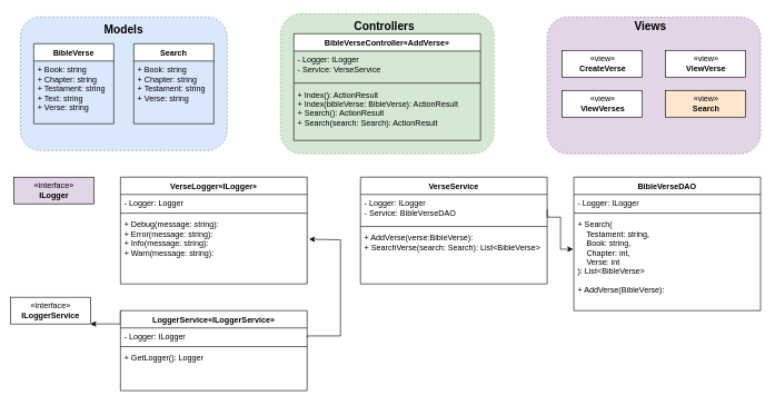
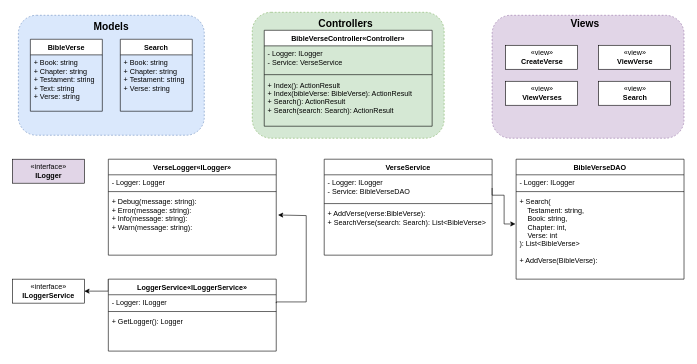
  <mxCell id="0" />
  <mxCell id="1" parent="0" />
  <mxCell id="2" value="«interface»&lt;br&gt;&lt;b&gt;ILogger&lt;/b&gt;" style="html=1;fillColor=#e1d5e7;" vertex="1" parent="1"><mxGeometry x="20" y="265" width="120" height="40" as="geometry" /></mxCell>
- <mxCell id="3" value="«interface»&lt;br&gt;&lt;b&gt;ILoggerService&lt;/b&gt;" style="html=1;" vertex="1" parent="1"><mxGeometry x="15" y="445" width="120" height="40" as="geometry" /></mxCell>
+ <mxCell id="3" value="«interface»&lt;br&gt;&lt;b&gt;ILoggerService&lt;/b&gt;" style="html=1;" vertex="1" parent="1"><mxGeometry x="20" y="465" width="120" height="40" as="geometry" /></mxCell>
  <mxCell id="4" value="VerseLogger«ILogger»" style="swimlane;fontStyle=1;align=center;verticalAlign=top;childLayout=stackLayout;horizontal=1;startSize=26;horizontalStack=0;resizeParent=1;resizeParentMax=0;resizeLast=0;collapsible=1;marginBottom=0;" vertex="1" parent="1"><mxGeometry x="180" y="265" width="280" height="160" as="geometry" /></mxCell>
  <mxCell id="5" value="- Logger: Logger" style="text;strokeColor=none;fillColor=none;align=left;verticalAlign=top;spacingLeft=4;spacingRight=4;overflow=hidden;rotatable=0;points=[[0,0.5],[1,0.5]];portConstraint=eastwest;" vertex="1" parent="4"><mxGeometry y="26" width="280" height="24" as="geometry" /></mxCell>
  <mxCell id="6" value="" style="line;strokeWidth=1;fillColor=none;align=left;verticalAlign=middle;spacingTop=-1;spacingLeft=3;spacingRight=3;rotatable=0;labelPosition=right;points=[];portConstraint=eastwest;" vertex="1" parent="4"><mxGeometry y="50" width="280" height="8" as="geometry" /></mxCell>
  <mxCell id="7" value="+ Debug(message: string):&#10;+ Error(message: string):&#10;+ Info(message: string):&#10;+ Warn(message: string):" style="text;strokeColor=none;fillColor=none;align=left;verticalAlign=top;spacingLeft=4;spacingRight=4;overflow=hidden;rotatable=0;points=[[0,0.5],[1,0.5]];portConstraint=eastwest;" vertex="1" parent="4"><mxGeometry y="58" width="280" height="102" as="geometry" /></mxCell>
  <mxCell id="8" value="VerseService" style="swimlane;fontStyle=1;align=center;verticalAlign=top;childLayout=stackLayout;horizontal=1;startSize=26;horizontalStack=0;resizeParent=1;resizeParentMax=0;resizeLast=0;collapsible=1;marginBottom=0;" vertex="1" parent="1"><mxGeometry x="540" y="265" width="280" height="160" as="geometry" /></mxCell>
  <mxCell id="9" value="- Logger: ILogger&#10;- Service: BibleVerseDAO" style="text;strokeColor=none;fillColor=none;align=left;verticalAlign=top;spacingLeft=4;spacingRight=4;overflow=hidden;rotatable=0;points=[[0,0.5],[1,0.5]];portConstraint=eastwest;" vertex="1" parent="8"><mxGeometry y="26" width="280" height="44" as="geometry" /></mxCell>
  <mxCell id="10" value="" style="line;strokeWidth=1;fillColor=none;align=left;verticalAlign=middle;spacingTop=-1;spacingLeft=3;spacingRight=3;rotatable=0;labelPosition=right;points=[];portConstraint=eastwest;" vertex="1" parent="8"><mxGeometry y="70" width="280" height="8" as="geometry" /></mxCell>
  <mxCell id="11" value="+ AddVerse(verse:BibleVerse): &#10;+ SearchVerse(search: Search): List&lt;BibleVerse&gt;&#10;" style="text;strokeColor=none;fillColor=none;align=left;verticalAlign=top;spacingLeft=4;spacingRight=4;overflow=hidden;rotatable=0;points=[[0,0.5],[1,0.5]];portConstraint=eastwest;" vertex="1" parent="8"><mxGeometry y="78" width="280" height="82" as="geometry" /></mxCell>
  <mxCell id="12" style="edgeStyle=orthogonalEdgeStyle;rounded=0;orthogonalLoop=1;jettySize=auto;html=1;exitX=0;exitY=0;exitDx=0;exitDy=0;fontSize=17;" edge="1" parent="1" source="13" target="3"><mxGeometry relative="1" as="geometry"><Array as="points"><mxPoint x="180" y="485" /></Array></mxGeometry></mxCell>
  <mxCell id="13" value="LoggerService«ILoggerService»" style="swimlane;fontStyle=1;align=center;verticalAlign=top;childLayout=stackLayout;horizontal=1;startSize=26;horizontalStack=0;resizeParent=1;resizeParentMax=0;resizeLast=0;collapsible=1;marginBottom=0;" vertex="1" parent="1"><mxGeometry x="180" y="465" width="280" height="120" as="geometry" /></mxCell>
  <mxCell id="14" value="- Logger: ILogger" style="text;strokeColor=none;fillColor=none;align=left;verticalAlign=top;spacingLeft=4;spacingRight=4;overflow=hidden;rotatable=0;points=[[0,0.5],[1,0.5]];portConstraint=eastwest;" vertex="1" parent="13"><mxGeometry y="26" width="280" height="24" as="geometry" /></mxCell>
  <mxCell id="15" value="" style="line;strokeWidth=1;fillColor=none;align=left;verticalAlign=middle;spacingTop=-1;spacingLeft=3;spacingRight=3;rotatable=0;labelPosition=right;points=[];portConstraint=eastwest;" vertex="1" parent="13"><mxGeometry y="50" width="280" height="8" as="geometry" /></mxCell>
  <mxCell id="16" value="+ GetLogger(): Logger" style="text;strokeColor=none;fillColor=none;align=left;verticalAlign=top;spacingLeft=4;spacingRight=4;overflow=hidden;rotatable=0;points=[[0,0.5],[1,0.5]];portConstraint=eastwest;" vertex="1" parent="13"><mxGeometry y="58" width="280" height="62" as="geometry" /></mxCell>
  <mxCell id="17" value="BibleVerseDAO" style="swimlane;fontStyle=1;align=center;verticalAlign=top;childLayout=stackLayout;horizontal=1;startSize=26;horizontalStack=0;resizeParent=1;resizeParentMax=0;resizeLast=0;collapsible=1;marginBottom=0;" vertex="1" parent="1"><mxGeometry x="860" y="265" width="280" height="200" as="geometry" /></mxCell>
  <mxCell id="18" value="- Logger: ILogger&#10;" style="text;strokeColor=none;fillColor=none;align=left;verticalAlign=top;spacingLeft=4;spacingRight=4;overflow=hidden;rotatable=0;points=[[0,0.5],[1,0.5]];portConstraint=eastwest;" vertex="1" parent="17"><mxGeometry y="26" width="280" height="24" as="geometry" /></mxCell>
  <mxCell id="19" value="" style="line;strokeWidth=1;fillColor=none;align=left;verticalAlign=middle;spacingTop=-1;spacingLeft=3;spacingRight=3;rotatable=0;labelPosition=right;points=[];portConstraint=eastwest;" vertex="1" parent="17"><mxGeometry y="50" width="280" height="8" as="geometry" /></mxCell>
  <mxCell id="20" value="+ Search(&#10;    Testament: string,&#10;    Book: string,&#10;    Chapter: int,&#10;    Verse: int&#10;): List&lt;BibleVerse&gt;&#10;&#10;+ AddVerse(BibleVerse):" style="text;strokeColor=none;fillColor=none;align=left;verticalAlign=top;spacingLeft=4;spacingRight=4;overflow=hidden;rotatable=0;points=[[0,0.5],[1,0.5]];portConstraint=eastwest;" vertex="1" parent="17"><mxGeometry y="58" width="280" height="142" as="geometry" /></mxCell>
  <mxCell id="21" value="" style="rounded=1;whiteSpace=wrap;html=1;dashed=1;fillColor=#dae8fc;strokeColor=#6c8ebf;" vertex="1" parent="1"><mxGeometry x="30" y="25" width="310" height="200" as="geometry" /></mxCell>
  <mxCell id="22" value="Models" style="text;html=1;strokeColor=none;fillColor=none;align=center;verticalAlign=middle;whiteSpace=wrap;rounded=0;dashed=1;fontStyle=1;fontSize=17;" vertex="1" parent="1"><mxGeometry x="30" y="35" width="310" height="20" as="geometry" /></mxCell>
  <mxCell id="23" value="BibleVerse" style="swimlane;fontStyle=1;childLayout=stackLayout;horizontal=1;startSize=26;horizontalStack=0;resizeParent=1;resizeParentMax=0;resizeLast=0;collapsible=1;marginBottom=0;" vertex="1" parent="1"><mxGeometry x="50" y="65" width="120" height="120" as="geometry" /></mxCell>
  <mxCell id="24" value="+ Book: string&#10;+ Chapter: string&#10;+ Testament: string&#10;+ Text: string&#10;+ Verse: string" style="text;align=left;verticalAlign=top;spacingLeft=4;spacingRight=4;overflow=hidden;rotatable=0;points=[[0,0.5],[1,0.5]];portConstraint=eastwest;" vertex="1" parent="23"><mxGeometry y="26" width="120" height="94" as="geometry" /></mxCell>
  <mxCell id="25" value="Search" style="swimlane;fontStyle=1;childLayout=stackLayout;horizontal=1;startSize=26;horizontalStack=0;resizeParent=1;resizeParentMax=0;resizeLast=0;collapsible=1;marginBottom=0;" vertex="1" parent="1"><mxGeometry x="200" y="65" width="120" height="120" as="geometry" /></mxCell>
  <mxCell id="26" value="+ Book: string&#10;+ Chapter: string&#10;+ Testament: string&#10;+ Verse: string" style="text;align=left;verticalAlign=top;spacingLeft=4;spacingRight=4;overflow=hidden;rotatable=0;points=[[0,0.5],[1,0.5]];portConstraint=eastwest;" vertex="1" parent="25"><mxGeometry y="26" width="120" height="94" as="geometry" /></mxCell>
  <mxCell id="27" value="" style="rounded=1;whiteSpace=wrap;html=1;dashed=1;fillColor=#e1d5e7;strokeColor=#9673a6;" vertex="1" parent="1"><mxGeometry x="820" y="25" width="320" height="205" as="geometry" /></mxCell>
  <mxCell id="28" value="Views" style="text;html=1;strokeColor=none;fillColor=none;align=center;verticalAlign=middle;whiteSpace=wrap;rounded=0;dashed=1;fontStyle=1;fontSize=17;" vertex="1" parent="1"><mxGeometry x="820" y="35" width="310" height="10" as="geometry" /></mxCell>
  <mxCell id="29" value="«view»&lt;br&gt;&lt;b&gt;CreateVerse&lt;/b&gt;" style="html=1;" vertex="1" parent="1"><mxGeometry x="842.5" y="75" width="120" height="40" as="geometry" /></mxCell>
  <mxCell id="30" value="«view»&lt;br&gt;&lt;b&gt;ViewVerse&lt;/b&gt;" style="html=1;" vertex="1" parent="1"><mxGeometry x="997.5" y="75" width="120" height="40" as="geometry" /></mxCell>
  <mxCell id="31" value="«view»&lt;br&gt;&lt;b&gt;ViewVerses&lt;/b&gt;" style="html=1;" vertex="1" parent="1"><mxGeometry x="842.5" y="135" width="120" height="40" as="geometry" /></mxCell>
- <mxCell id="32" value="«view»&lt;br&gt;&lt;b&gt;Search&lt;/b&gt;" style="html=1;fillColor=#ffe6cc;" vertex="1" parent="1"><mxGeometry x="997.5" y="135" width="120" height="40" as="geometry" /></mxCell>
+ <mxCell id="32" value="«view»&lt;br&gt;&lt;b&gt;Search&lt;/b&gt;" style="html=1;" vertex="1" parent="1"><mxGeometry x="997.5" y="135" width="120" height="40" as="geometry" /></mxCell>
  <mxCell id="33" value="" style="rounded=1;whiteSpace=wrap;html=1;dashed=1;fillColor=#d5e8d4;strokeColor=#82b366;" vertex="1" parent="1"><mxGeometry x="420" y="20" width="320" height="210" as="geometry" /></mxCell>
  <mxCell id="34" value="Controllers" style="text;html=1;strokeColor=none;fillColor=none;align=center;verticalAlign=middle;whiteSpace=wrap;rounded=0;dashed=1;fontStyle=1;fontSize=17;" vertex="1" parent="1"><mxGeometry x="421" y="30" width="310" height="20" as="geometry" /></mxCell>
- <mxCell id="35" value="BibleVerseController«AddVerse»" style="swimlane;fontStyle=1;align=center;verticalAlign=top;childLayout=stackLayout;horizontal=1;startSize=26;horizontalStack=0;resizeParent=1;resizeParentMax=0;resizeLast=0;collapsible=1;marginBottom=0;" vertex="1" parent="1"><mxGeometry x="440" y="50" width="280" height="160" as="geometry" /></mxCell>
+ <mxCell id="35" value="BibleVerseController«Controller»" style="swimlane;fontStyle=1;align=center;verticalAlign=top;childLayout=stackLayout;horizontal=1;startSize=26;horizontalStack=0;resizeParent=1;resizeParentMax=0;resizeLast=0;collapsible=1;marginBottom=0;" vertex="1" parent="1"><mxGeometry x="440" y="50" width="280" height="160" as="geometry" /></mxCell>
  <mxCell id="36" value="- Logger: ILogger&#10;- Service: VerseService" style="text;strokeColor=none;fillColor=none;align=left;verticalAlign=top;spacingLeft=4;spacingRight=4;overflow=hidden;rotatable=0;points=[[0,0.5],[1,0.5]];portConstraint=eastwest;" vertex="1" parent="35"><mxGeometry y="26" width="280" height="44" as="geometry" /></mxCell>
  <mxCell id="37" value="" style="line;strokeWidth=1;fillColor=none;align=left;verticalAlign=middle;spacingTop=-1;spacingLeft=3;spacingRight=3;rotatable=0;labelPosition=right;points=[];portConstraint=eastwest;" vertex="1" parent="35"><mxGeometry y="70" width="280" height="8" as="geometry" /></mxCell>
  <mxCell id="38" value="+ Index(): ActionResult&#10;+ Index(bibleVerse: BibleVerse): ActionResult&#10;+ Search(): ActionResult&#10;+ Search(search: Search): ActionResult" style="text;strokeColor=none;fillColor=none;align=left;verticalAlign=top;spacingLeft=4;spacingRight=4;overflow=hidden;rotatable=0;points=[[0,0.5],[1,0.5]];portConstraint=eastwest;" vertex="1" parent="35"><mxGeometry y="78" width="280" height="82" as="geometry" /></mxCell>
  <mxCell id="39" style="edgeStyle=orthogonalEdgeStyle;rounded=0;orthogonalLoop=1;jettySize=auto;html=1;fontSize=17;" edge="1" parent="1"><mxGeometry relative="1" as="geometry"><mxPoint x="460" y="505" as="sourcePoint" /><mxPoint x="463" y="358" as="targetPoint" /><Array as="points"><mxPoint x="460" y="503" /><mxPoint x="510" y="503" /><mxPoint x="510" y="359" /></Array></mxGeometry></mxCell>
  <mxCell id="40" style="edgeStyle=orthogonalEdgeStyle;rounded=0;orthogonalLoop=1;jettySize=auto;html=1;exitX=1;exitY=0.5;exitDx=0;exitDy=0;entryX=-0.004;entryY=0.352;entryDx=0;entryDy=0;entryPerimeter=0;fontSize=17;" edge="1" parent="1" source="9" target="20"><mxGeometry relative="1" as="geometry"><Array as="points"><mxPoint x="820" y="325" /><mxPoint x="840" y="325" /><mxPoint x="840" y="373" /></Array></mxGeometry></mxCell>
